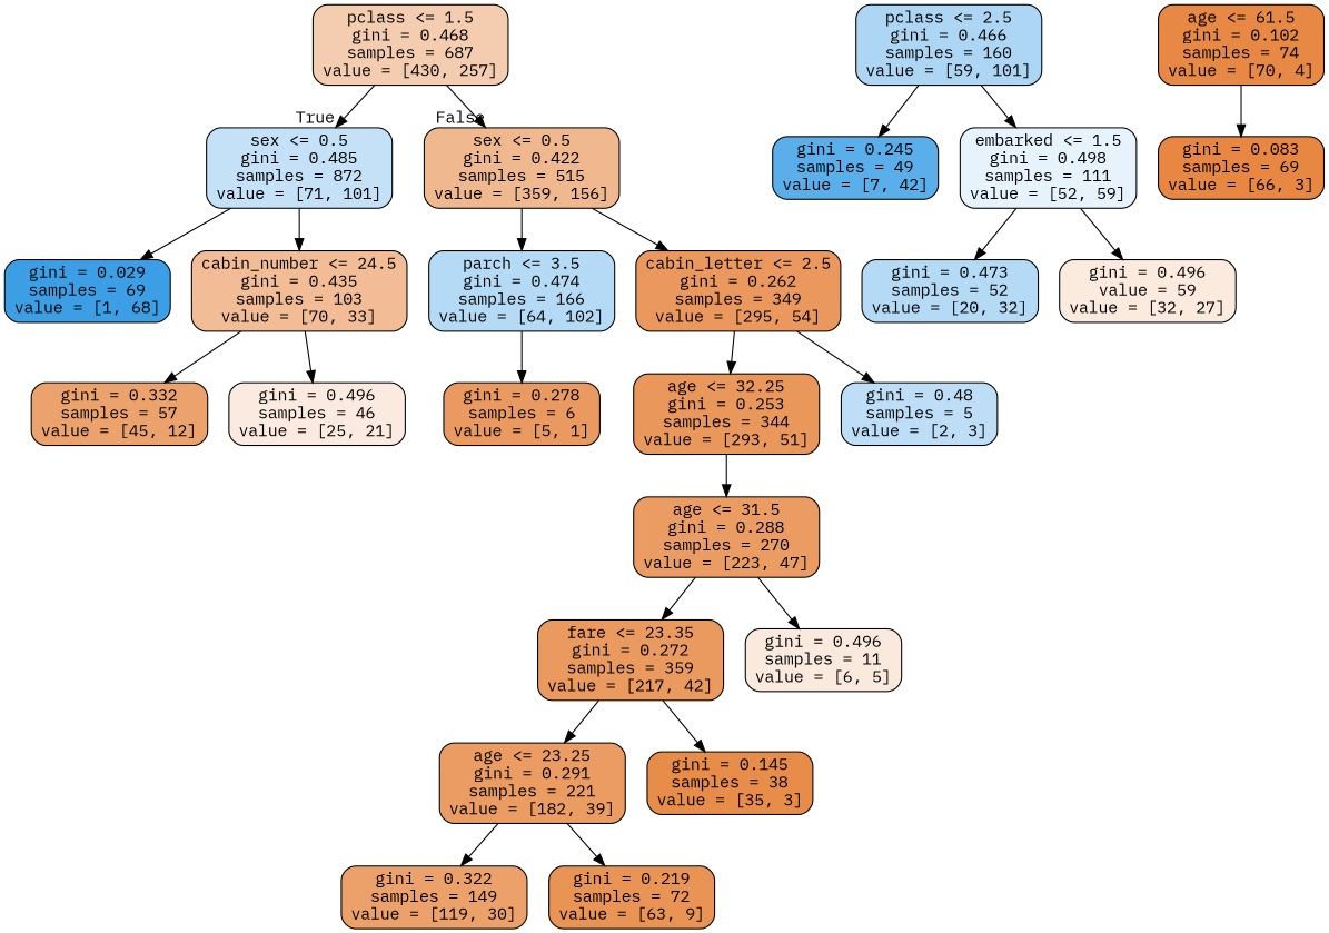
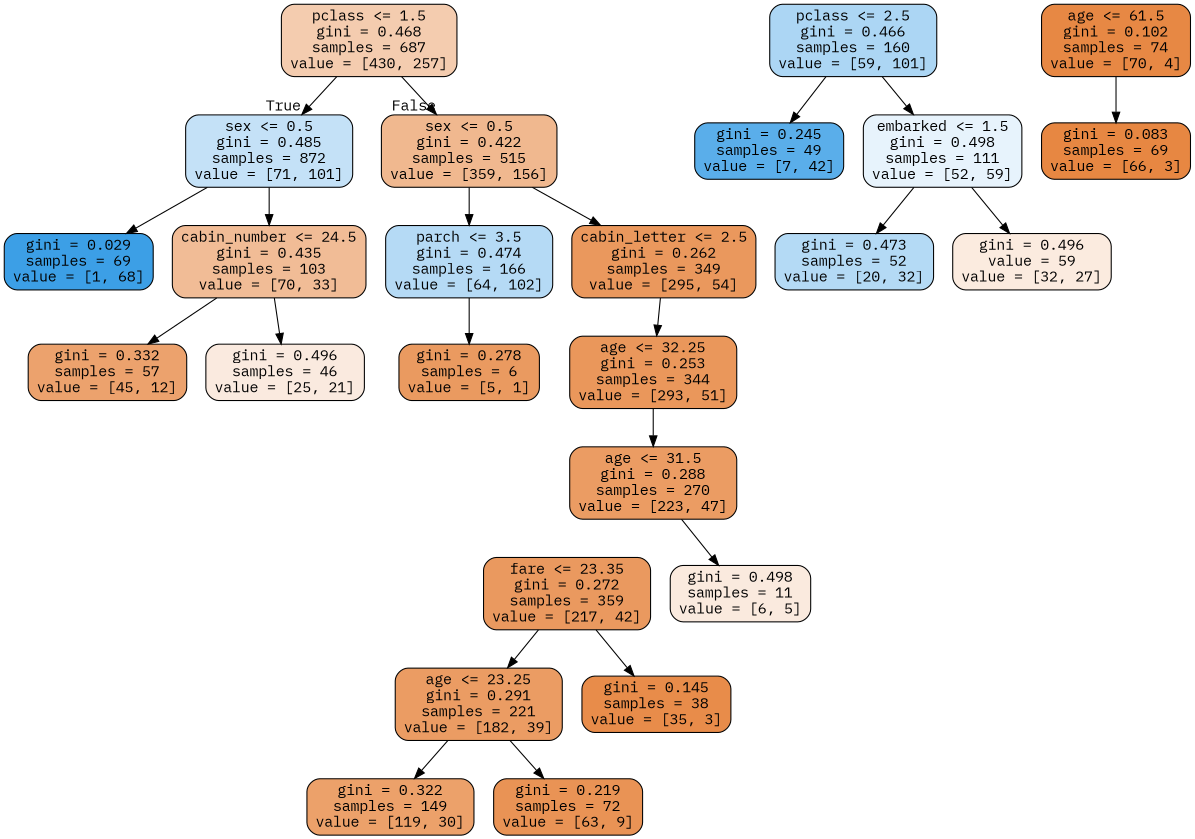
  digraph {
    fontname="IBM Plex Mono"
    node [color=black fontname="IBM Plex Mono" shape=box style="filled, rounded"]
    edge [fontname="IBM Plex Mono"]
    n1 [fillcolor="#e5813967" label="pclass <= 1.5\ngini = 0.468\nsamples = 687\nvalue = [430, 257]"]
    n2 [fillcolor="#399de54c" label="sex <= 0.5\ngini = 0.485\nsamples = 872\nvalue = [71, 101]"]
    n3 [fillcolor="#e5813990" label="sex <= 0.5\ngini = 0.422\nsamples = 515\nvalue = [359, 156]"]
    n4 [fillcolor="#399de5fb" label="gini = 0.029\nsamples = 69\nvalue = [1, 68]"]
    n5 [fillcolor="#e5813987" label="cabin_number <= 24.5\ngini = 0.435\nsamples = 103\nvalue = [70, 33]"]
    n6 [fillcolor="#399de55f" label="parch <= 3.5\ngini = 0.474\nsamples = 166\nvalue = [64, 102]"]
    n7 [fillcolor="#e58139d0" label="cabin_letter <= 2.5\ngini = 0.262\nsamples = 349\nvalue = [295, 54]"]
    n8 [fillcolor="#e58139bb" label="gini = 0.332\nsamples = 57\nvalue = [45, 12]"]
    n9 [fillcolor="#e5813929" label="gini = 0.496\nsamples = 46\nvalue = [25, 21]"]
    n10 [fillcolor="#e58139cc" label="gini = 0.278\nsamples = 6\nvalue = [5, 1]"]
    n11 [fillcolor="#e58139d3" label="age <= 32.25\ngini = 0.253\nsamples = 344\nvalue = [293, 51]"]
-   n12 [fillcolor="#399de555" label="gini = 0.48\nsamples = 5\nvalue = [2, 3]"]
    n13 [fillcolor="#399de56a" label="pclass <= 2.5\ngini = 0.466\nsamples = 160\nvalue = [59, 101]"]
    n14 [fillcolor="#399de5d4" label="gini = 0.245\nsamples = 49\nvalue = [7, 42]"]
    n15 [fillcolor="#399de51e" label="embarked <= 1.5\ngini = 0.498\nsamples = 111\nvalue = [52, 59]"]
    n16 [fillcolor="#399de560" label="gini = 0.473\nsamples = 52\nvalue = [20, 32]"]
    n17 [fillcolor="#e5813928" label="gini = 0.496\nvalue = 59\nvalue = [32, 27]"]
    n18 [fillcolor="#e58139c9" label="age <= 31.5\ngini = 0.288\nsamples = 270\nvalue = [223, 47]"]
    n19 [fillcolor="#e58139ce" label="fare <= 23.35\ngini = 0.272\nsamples = 359\nvalue = [217, 42]"]
-   n20 [fillcolor="#e581392a" label="gini = 0.496\nsamples = 11\nvalue = [6, 5]"]
+   n20 [fillcolor="#e581392a" label="gini = 0.498\nsamples = 11\nvalue = [6, 5]"]
    n21 [fillcolor="#e58139f0" label="age <= 61.5\ngini = 0.102\nsamples = 74\nvalue = [70, 4]"]
    n22 [fillcolor="#e58139f3" label="gini = 0.083\nsamples = 69\nvalue = [66, 3]"]
    n23 [fillcolor="#e58139c8" label="age <= 23.25\ngini = 0.291\nsamples = 221\nvalue = [182, 39]"]
    n24 [fillcolor="#e58139e9" label="gini = 0.145\nsamples = 38\nvalue = [35, 3]"]
    n25 [fillcolor="#e58139bf" label="gini = 0.322\nsamples = 149\nvalue = [119, 30]"]
    n26 [fillcolor="#e58139db" label="gini = 0.219\nsamples = 72\nvalue = [63, 9]"]
    n1 -> n2 [headlabel=True labelangle=45 labeldistance=2.5]
    n1 -> n3 [headlabel=False labelangle=-45 labeldistance=2.5]
    n2 -> n4
    n2 -> n5
    n3 -> n6
    n3 -> n7
    n5 -> n8
    n5 -> n9
    n6 -> n10
    n7 -> n11
-   n7 -> n12
    n11 -> n18
    n13 -> n14
    n13 -> n15
    n15 -> n16
    n15 -> n17
-   n18 -> n19
    n18 -> n20
    n19 -> n23
    n19 -> n24
    n21 -> n22
    n23 -> n25
    n23 -> n26
  }
